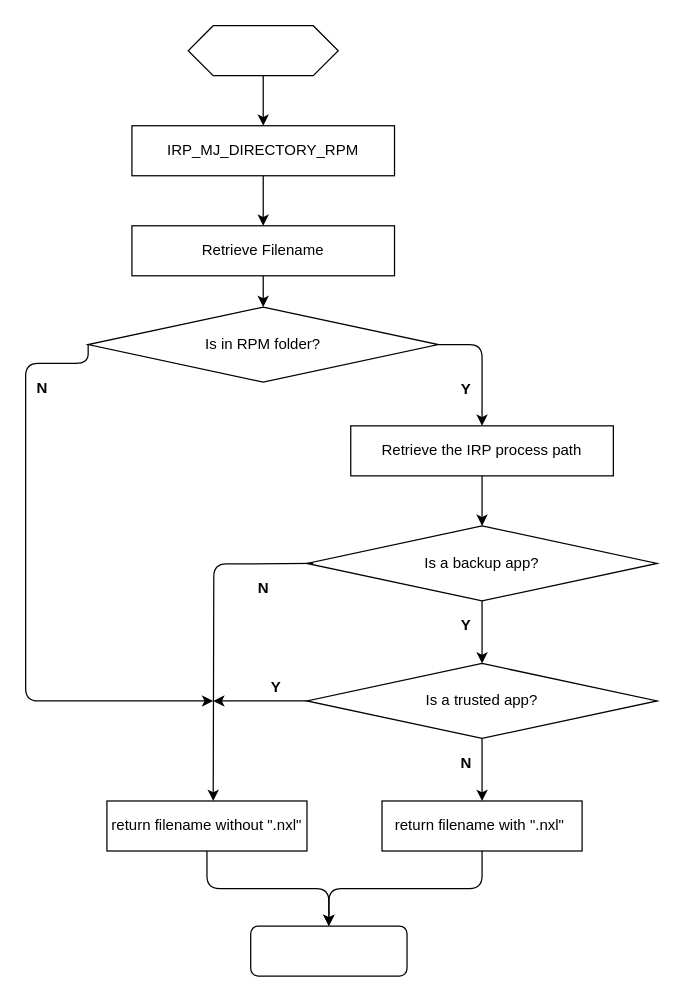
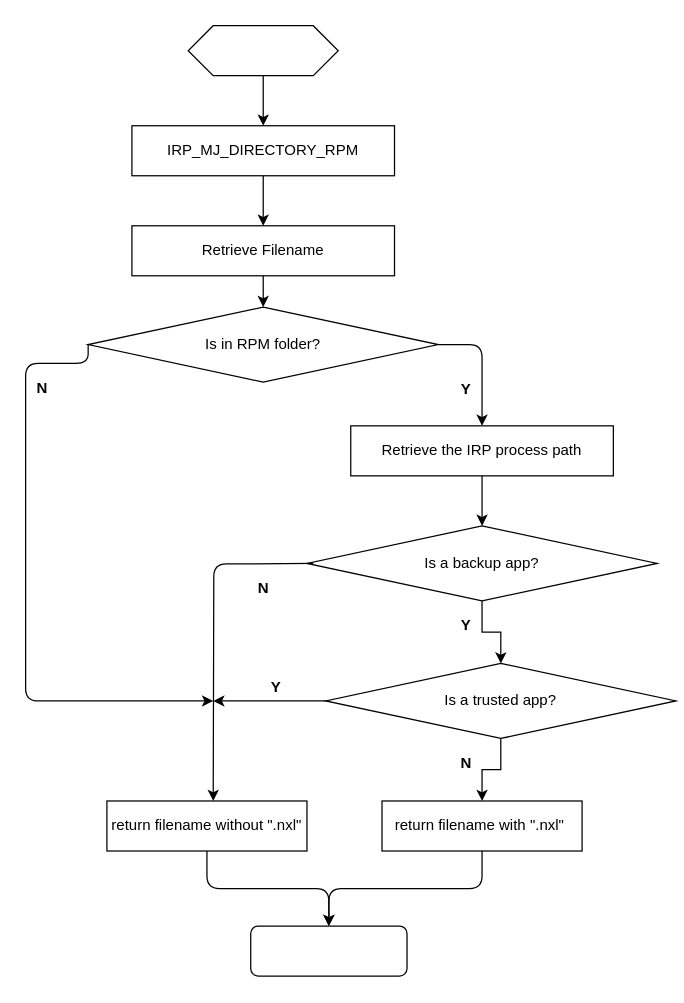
  <mxCell id="0" />
  <mxCell id="1" parent="0" />
  <mxCell id="2" value="" style="edgeStyle=orthogonalEdgeStyle;rounded=0;orthogonalLoop=1;jettySize=auto;html=1;" edge="1" parent="1" source="3" target="5"><mxGeometry relative="1" as="geometry" /></mxCell>
  <mxCell id="3" value="" style="shape=hexagon;perimeter=hexagonPerimeter2;whiteSpace=wrap;html=1;fixedSize=1;" vertex="1" parent="1"><mxGeometry x="150" y="20" width="120" height="40" as="geometry" /></mxCell>
  <mxCell id="4" value="" style="edgeStyle=orthogonalEdgeStyle;rounded=0;orthogonalLoop=1;jettySize=auto;html=1;" edge="1" parent="1" source="5" target="17"><mxGeometry relative="1" as="geometry" /></mxCell>
  <mxCell id="5" value="IRP_MJ_DIRECTORY_RPM" style="rounded=0;whiteSpace=wrap;html=1;" vertex="1" parent="1"><mxGeometry x="105" y="100" width="210" height="40" as="geometry" /></mxCell>
  <mxCell id="6" value="" style="edgeStyle=orthogonalEdgeStyle;rounded=0;orthogonalLoop=1;jettySize=auto;html=1;" edge="1" parent="1" source="7" target="24"><mxGeometry relative="1" as="geometry" /></mxCell>
  <mxCell id="7" value="Is a backup app?" style="rhombus;whiteSpace=wrap;html=1;" vertex="1" parent="1"><mxGeometry x="245" y="420" width="280" height="60" as="geometry" /></mxCell>
  <mxCell id="8" value="" style="rounded=1;whiteSpace=wrap;html=1;" vertex="1" parent="1"><mxGeometry x="200" y="740" width="125" height="40" as="geometry" /></mxCell>
  <mxCell id="9" value="return filename without &quot;.nxl&quot;" style="rounded=0;whiteSpace=wrap;html=1;" vertex="1" parent="1"><mxGeometry x="85" y="640" width="160" height="40" as="geometry" /></mxCell>
  <mxCell id="10" value="return filename with &quot;.nxl&quot;&amp;nbsp;" style="rounded=0;whiteSpace=wrap;html=1;" vertex="1" parent="1"><mxGeometry x="305" y="640" width="160" height="40" as="geometry" /></mxCell>
  <mxCell id="11" value="" style="edgeStyle=orthogonalEdgeStyle;rounded=0;orthogonalLoop=1;jettySize=auto;html=1;" edge="1" parent="1" source="12" target="7"><mxGeometry relative="1" as="geometry" /></mxCell>
  <mxCell id="12" value="Retrieve the IRP process path" style="rounded=0;whiteSpace=wrap;html=1;" vertex="1" parent="1"><mxGeometry x="280" y="340" width="210" height="40" as="geometry" /></mxCell>
  <mxCell id="13" value="" style="endArrow=classic;html=1;exitX=0;exitY=0.5;exitDx=0;exitDy=0;edgeStyle=orthogonalEdgeStyle;" edge="1" parent="1"><mxGeometry width="50" height="50" relative="1" as="geometry"><mxPoint x="250" y="450" as="sourcePoint" /><mxPoint x="170" y="640" as="targetPoint" /></mxGeometry></mxCell>
  <mxCell id="14" value="&lt;b&gt;Y&lt;/b&gt;" style="text;html=1;align=center;verticalAlign=middle;resizable=0;points=[];autosize=1;" vertex="1" parent="1"><mxGeometry x="362" y="490" width="20" height="20" as="geometry" /></mxCell>
  <mxCell id="15" value="&lt;b&gt;N&lt;/b&gt;" style="text;html=1;align=center;verticalAlign=middle;resizable=0;points=[];autosize=1;" vertex="1" parent="1"><mxGeometry x="200" y="460" width="20" height="20" as="geometry" /></mxCell>
  <mxCell id="16" value="" style="edgeStyle=orthogonalEdgeStyle;rounded=0;orthogonalLoop=1;jettySize=auto;html=1;" edge="1" parent="1" source="17" target="18"><mxGeometry relative="1" as="geometry" /></mxCell>
  <mxCell id="17" value="Retrieve Filename" style="rounded=0;whiteSpace=wrap;html=1;" vertex="1" parent="1"><mxGeometry x="105" y="180" width="210" height="40" as="geometry" /></mxCell>
  <mxCell id="18" value="Is in RPM folder?" style="rhombus;whiteSpace=wrap;html=1;" vertex="1" parent="1"><mxGeometry x="70" y="245" width="280" height="60" as="geometry" /></mxCell>
  <mxCell id="19" value="" style="endArrow=classic;html=1;exitX=1;exitY=0.5;exitDx=0;exitDy=0;entryX=0.5;entryY=0;entryDx=0;entryDy=0;edgeStyle=orthogonalEdgeStyle;" edge="1" parent="1" source="18" target="12"><mxGeometry width="50" height="50" relative="1" as="geometry"><mxPoint x="240" y="450" as="sourcePoint" /><mxPoint x="290" y="400" as="targetPoint" /></mxGeometry></mxCell>
  <mxCell id="20" value="&lt;b&gt;Y&lt;/b&gt;" style="text;html=1;align=center;verticalAlign=middle;resizable=0;points=[];autosize=1;" vertex="1" parent="1"><mxGeometry x="362" y="301" width="20" height="20" as="geometry" /></mxCell>
  <mxCell id="21" value="" style="endArrow=classic;html=1;exitX=0;exitY=0.5;exitDx=0;exitDy=0;edgeStyle=orthogonalEdgeStyle;" edge="1" parent="1" source="18"><mxGeometry width="50" height="50" relative="1" as="geometry"><mxPoint x="240" y="450" as="sourcePoint" /><mxPoint x="170" y="560" as="targetPoint" /><Array as="points"><mxPoint x="20" y="290" /><mxPoint x="20" y="560" /></Array></mxGeometry></mxCell>
  <mxCell id="22" value="&lt;b&gt;N&lt;/b&gt;" style="text;html=1;align=center;verticalAlign=middle;resizable=0;points=[];autosize=1;" vertex="1" parent="1"><mxGeometry x="23" y="300" width="20" height="20" as="geometry" /></mxCell>
  <mxCell id="23" value="" style="edgeStyle=orthogonalEdgeStyle;rounded=0;orthogonalLoop=1;jettySize=auto;html=1;" edge="1" parent="1" source="24" target="10"><mxGeometry relative="1" as="geometry" /></mxCell>
- <mxCell id="24" value="Is a trusted app?" style="rhombus;whiteSpace=wrap;html=1;" vertex="1" parent="1"><mxGeometry x="245" y="530" width="280" height="60" as="geometry" /></mxCell>
+ <mxCell id="24" value="Is a trusted app?" style="rhombus;whiteSpace=wrap;html=1;" vertex="1" parent="1"><mxGeometry x="260" y="530" width="280" height="60" as="geometry" /></mxCell>
  <mxCell id="25" value="" style="endArrow=classic;html=1;exitX=0;exitY=0.5;exitDx=0;exitDy=0;" edge="1" parent="1" source="24"><mxGeometry width="50" height="50" relative="1" as="geometry"><mxPoint x="230" y="550" as="sourcePoint" /><mxPoint x="170" y="560" as="targetPoint" /></mxGeometry></mxCell>
  <mxCell id="26" value="&lt;b&gt;Y&lt;/b&gt;" style="text;html=1;align=center;verticalAlign=middle;resizable=0;points=[];autosize=1;" vertex="1" parent="1"><mxGeometry x="210" y="539" width="20" height="20" as="geometry" /></mxCell>
  <mxCell id="27" value="&lt;b&gt;N&lt;/b&gt;" style="text;html=1;align=center;verticalAlign=middle;resizable=0;points=[];autosize=1;" vertex="1" parent="1"><mxGeometry x="362" y="600" width="20" height="20" as="geometry" /></mxCell>
  <mxCell id="28" value="" style="endArrow=classic;html=1;exitX=0.5;exitY=1;exitDx=0;exitDy=0;entryX=0.5;entryY=0;entryDx=0;entryDy=0;edgeStyle=orthogonalEdgeStyle;" edge="1" parent="1" source="9" target="8"><mxGeometry width="50" height="50" relative="1" as="geometry"><mxPoint x="230" y="450" as="sourcePoint" /><mxPoint x="280" y="400" as="targetPoint" /></mxGeometry></mxCell>
  <mxCell id="29" value="" style="endArrow=classic;html=1;exitX=0.5;exitY=1;exitDx=0;exitDy=0;entryX=0.5;entryY=0;entryDx=0;entryDy=0;edgeStyle=orthogonalEdgeStyle;" edge="1" parent="1" source="10" target="8"><mxGeometry width="50" height="50" relative="1" as="geometry"><mxPoint x="230" y="450" as="sourcePoint" /><mxPoint x="280" y="400" as="targetPoint" /></mxGeometry></mxCell>
